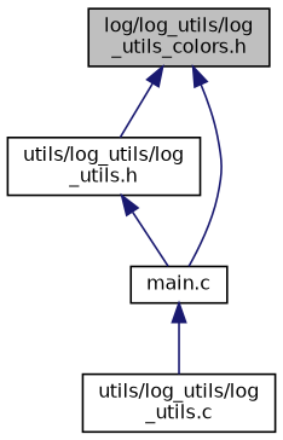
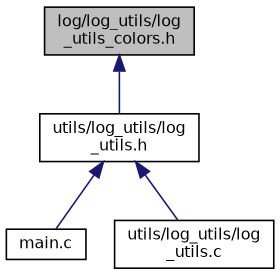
  digraph {
    node [color=black fillcolor=white fontname=Helvetica fontsize=10 shape=record style=filled]
    edge [color=midnightblue dir=back fontname=Helvetica fontsize=10 labelfontname=Helvetica labelfontsize=10 style=solid]
    n1 [fillcolor=grey75 fontcolor=black height=0.2 label="log/log_utils/log\l_utils_colors.h" width=0.4]
    n2 [height=0.2 label="utils/log_utils/log\l_utils.h" width=0.4]
    n3 [height=0.2 label="main.c" width=0.4]
    n4 [height=0.2 label="utils/log_utils/log\l_utils.c" width=0.4]
    n1 -> n2
-   n1 -> n3
    n2 -> n3
-   n3 -> n4
+   n2 -> n4
  }
